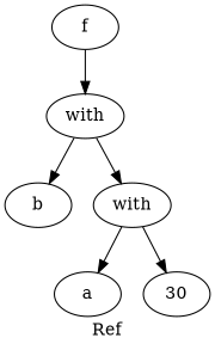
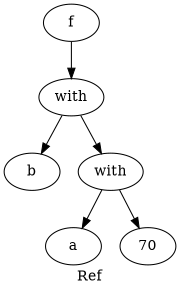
  digraph {
    label=Ref
    n1 [label=f]
    n2 [label=with]
    n3 [label=b]
    n4 [label=with]
    n5 [label=a]
-   n6 [label=30]
+   n6 [label=70]
    n1 -> n2
    n2 -> n3
    n2 -> n4
    n4 -> n5
    n4 -> n6
  }
